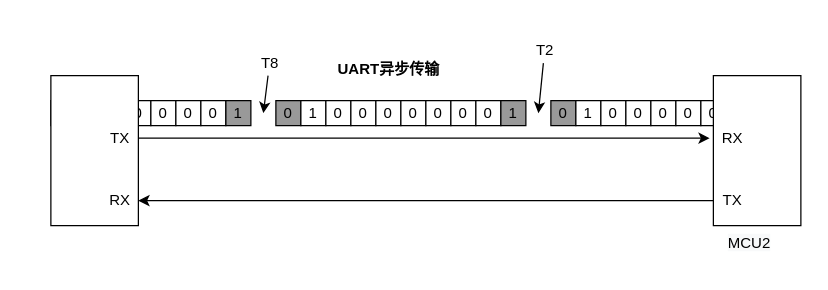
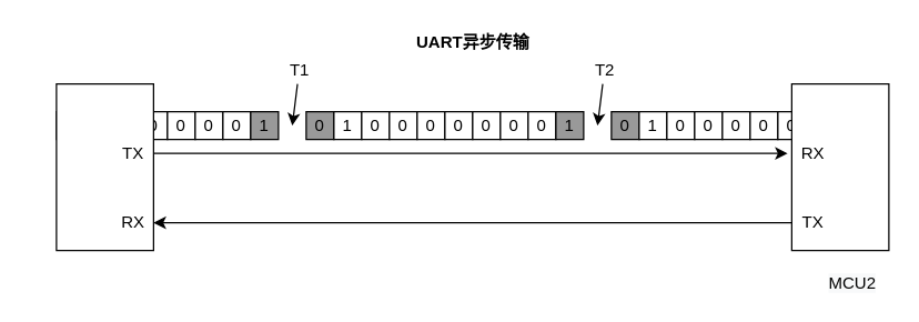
  <mxCell id="0" />
  <mxCell id="1" parent="0" />
  <mxCell id="2" value="" style="group" vertex="1" connectable="0" parent="1"><mxGeometry x="20" y="80" width="180" height="20" as="geometry" /></mxCell>
  <mxCell id="3" value="1" style="rounded=0;whiteSpace=wrap;html=1;" vertex="1" parent="2"><mxGeometry x="20" width="20" height="20" as="geometry" /></mxCell>
  <mxCell id="4" value="0" style="rounded=0;whiteSpace=wrap;html=1;" vertex="1" parent="2"><mxGeometry x="40" width="20" height="20" as="geometry" /></mxCell>
  <mxCell id="5" value="0" style="rounded=0;whiteSpace=wrap;html=1;" vertex="1" parent="2"><mxGeometry x="60" width="20" height="20" as="geometry" /></mxCell>
  <mxCell id="6" value="0" style="rounded=0;whiteSpace=wrap;html=1;" vertex="1" parent="2"><mxGeometry x="80" width="20" height="20" as="geometry" /></mxCell>
  <mxCell id="7" value="0" style="rounded=0;whiteSpace=wrap;html=1;" vertex="1" parent="2"><mxGeometry x="100" width="20" height="20" as="geometry" /></mxCell>
  <mxCell id="8" value="0" style="rounded=0;whiteSpace=wrap;html=1;" vertex="1" parent="2"><mxGeometry x="120" width="20" height="20" as="geometry" /></mxCell>
  <mxCell id="9" value="0" style="rounded=0;whiteSpace=wrap;html=1;" vertex="1" parent="2"><mxGeometry x="140" width="20" height="20" as="geometry" /></mxCell>
  <mxCell id="10" value="1" style="rounded=0;whiteSpace=wrap;html=1;fillColor=#999999;" vertex="1" parent="2"><mxGeometry x="160" width="20" height="20" as="geometry" /></mxCell>
  <mxCell id="11" value="" style="group" vertex="1" connectable="0" parent="1"><mxGeometry x="440" y="80" width="200" height="100" as="geometry" /></mxCell>
  <mxCell id="12" value="0" style="rounded=0;whiteSpace=wrap;html=1;fillColor=#999999;" vertex="1" parent="11"><mxGeometry width="20" height="20" as="geometry" /></mxCell>
  <mxCell id="13" value="1" style="rounded=0;whiteSpace=wrap;html=1;" vertex="1" parent="11"><mxGeometry x="20" width="20" height="20" as="geometry" /></mxCell>
  <mxCell id="14" value="0" style="rounded=0;whiteSpace=wrap;html=1;" vertex="1" parent="11"><mxGeometry x="40" width="20" height="20" as="geometry" /></mxCell>
  <mxCell id="15" value="0" style="rounded=0;whiteSpace=wrap;html=1;" vertex="1" parent="11"><mxGeometry x="60" width="20" height="20" as="geometry" /></mxCell>
  <mxCell id="16" value="0" style="rounded=0;whiteSpace=wrap;html=1;" vertex="1" parent="11"><mxGeometry x="80" width="20" height="20" as="geometry" /></mxCell>
  <mxCell id="17" value="0" style="rounded=0;whiteSpace=wrap;html=1;" vertex="1" parent="11"><mxGeometry x="100" width="20" height="20" as="geometry" /></mxCell>
  <mxCell id="18" value="0" style="rounded=0;whiteSpace=wrap;html=1;" vertex="1" parent="11"><mxGeometry x="120" width="20" height="20" as="geometry" /></mxCell>
  <mxCell id="19" value="0" style="rounded=0;whiteSpace=wrap;html=1;" vertex="1" parent="11"><mxGeometry x="140" width="20" height="20" as="geometry" /></mxCell>
  <mxCell id="20" value="1" style="rounded=0;whiteSpace=wrap;html=1;fillColor=#999999;" vertex="1" parent="11"><mxGeometry x="160" width="20" height="20" as="geometry" /></mxCell>
  <mxCell id="21" value="" style="rounded=0;whiteSpace=wrap;html=1;" vertex="1" parent="11"><mxGeometry x="130" y="-20" width="70" height="120" as="geometry" /></mxCell>
  <mxCell id="22" value="RX" style="text;html=1;align=center;verticalAlign=middle;resizable=0;points=[];autosize=1;strokeColor=none;" vertex="1" parent="11"><mxGeometry x="130" y="20" width="30" height="20" as="geometry" /></mxCell>
  <mxCell id="23" value="TX" style="text;html=1;align=center;verticalAlign=middle;resizable=0;points=[];autosize=1;strokeColor=none;" vertex="1" parent="11"><mxGeometry x="130" y="70" width="30" height="20" as="geometry" /></mxCell>
  <mxCell id="24" style="edgeStyle=orthogonalEdgeStyle;rounded=0;orthogonalLoop=1;jettySize=auto;html=1;exitX=1;exitY=0.25;exitDx=0;exitDy=0;" edge="1" parent="1" source="25"><mxGeometry relative="1" as="geometry"><Array as="points"><mxPoint x="110" y="110" /></Array><mxPoint x="567" y="110" as="targetPoint" /></mxGeometry></mxCell>
  <mxCell id="25" value="" style="rounded=0;whiteSpace=wrap;html=1;" vertex="1" parent="1"><mxGeometry x="40" y="60" width="70" height="120" as="geometry" /></mxCell>
  <mxCell id="26" style="edgeStyle=orthogonalEdgeStyle;rounded=0;orthogonalLoop=1;jettySize=auto;html=1;" edge="1" parent="1" source="21"><mxGeometry relative="1" as="geometry"><mxPoint x="110" y="160" as="targetPoint" /><Array as="points"><mxPoint x="460" y="160" /><mxPoint x="460" y="160" /></Array></mxGeometry></mxCell>
- <mxCell id="27" value="&lt;span style=&quot;color: rgb(0, 0, 0); font-family: helvetica; font-size: 12px; font-style: normal; font-weight: 400; letter-spacing: normal; text-align: center; text-indent: 0px; text-transform: none; word-spacing: 0px; background-color: rgb(248, 249, 250); display: inline; float: none;&quot;&gt;MCU2&lt;/span&gt;" style="text;whiteSpace=wrap;html=1;" vertex="1" parent="1"><mxGeometry x="580" y="180" width="60" height="30" as="geometry" /></mxCell>
+ <mxCell id="27" value="&lt;span style=&quot;color: rgb(0, 0, 0); font-family: helvetica; font-size: 12px; font-style: normal; font-weight: 400; letter-spacing: normal; text-align: center; text-indent: 0px; text-transform: none; word-spacing: 0px; background-color: rgb(248, 249, 250); display: inline; float: none;&quot;&gt;MCU2&lt;/span&gt;" style="text;whiteSpace=wrap;html=1;" vertex="1" parent="1"><mxGeometry x="595" y="190" width="60" height="30" as="geometry" /></mxCell>
  <mxCell id="28" value="RX" style="text;html=1;align=center;verticalAlign=middle;resizable=0;points=[];autosize=1;strokeColor=none;" vertex="1" parent="1"><mxGeometry x="80" y="150" width="30" height="20" as="geometry" /></mxCell>
  <mxCell id="29" value="TX" style="text;html=1;align=center;verticalAlign=middle;resizable=0;points=[];autosize=1;strokeColor=none;" vertex="1" parent="1"><mxGeometry x="80" y="100" width="30" height="20" as="geometry" /></mxCell>
  <mxCell id="30" value="" style="group" vertex="1" connectable="0" parent="1"><mxGeometry x="220" y="80" width="200" height="20" as="geometry" /></mxCell>
  <mxCell id="31" value="" style="group" vertex="1" connectable="0" parent="30"><mxGeometry width="180" height="20" as="geometry" /></mxCell>
  <mxCell id="32" value="0" style="rounded=0;whiteSpace=wrap;html=1;fillColor=#999999;" vertex="1" parent="31"><mxGeometry width="20" height="20" as="geometry" /></mxCell>
  <mxCell id="33" value="1" style="rounded=0;whiteSpace=wrap;html=1;" vertex="1" parent="31"><mxGeometry x="20" width="20" height="20" as="geometry" /></mxCell>
  <mxCell id="34" value="0" style="rounded=0;whiteSpace=wrap;html=1;" vertex="1" parent="31"><mxGeometry x="40" width="20" height="20" as="geometry" /></mxCell>
  <mxCell id="35" value="0" style="rounded=0;whiteSpace=wrap;html=1;" vertex="1" parent="31"><mxGeometry x="60" width="20" height="20" as="geometry" /></mxCell>
  <mxCell id="36" value="0" style="rounded=0;whiteSpace=wrap;html=1;" vertex="1" parent="31"><mxGeometry x="80" width="20" height="20" as="geometry" /></mxCell>
  <mxCell id="37" value="0" style="rounded=0;whiteSpace=wrap;html=1;" vertex="1" parent="31"><mxGeometry x="100" width="20" height="20" as="geometry" /></mxCell>
  <mxCell id="38" value="0" style="rounded=0;whiteSpace=wrap;html=1;" vertex="1" parent="31"><mxGeometry x="120" width="20" height="20" as="geometry" /></mxCell>
  <mxCell id="39" value="0" style="rounded=0;whiteSpace=wrap;html=1;" vertex="1" parent="31"><mxGeometry x="140" width="20" height="20" as="geometry" /></mxCell>
  <mxCell id="40" value="0" style="rounded=0;whiteSpace=wrap;html=1;fillColor=#FFFFFF;" vertex="1" parent="31"><mxGeometry x="160" width="20" height="20" as="geometry" /></mxCell>
  <mxCell id="41" value="&lt;font style=&quot;font-size: 12px&quot;&gt;1&lt;/font&gt;" style="rounded=0;whiteSpace=wrap;html=1;fillColor=#999999;" vertex="1" parent="30"><mxGeometry x="180" width="20" height="20" as="geometry" /></mxCell>
  <mxCell id="42" style="edgeStyle=none;rounded=0;orthogonalLoop=1;jettySize=auto;html=1;" edge="1" parent="1" source="43"><mxGeometry relative="1" as="geometry"><mxPoint x="210" y="90" as="targetPoint" /></mxGeometry></mxCell>
- <mxCell id="43" value="&lt;span&gt;T8&lt;/span&gt;" style="text;html=1;align=center;verticalAlign=middle;resizable=0;points=[];autosize=1;strokeColor=none;" vertex="1" parent="1"><mxGeometry x="200" y="40" width="30" height="20" as="geometry" /></mxCell>
+ <mxCell id="43" value="&lt;span&gt;T1&lt;/span&gt;" style="text;html=1;align=center;verticalAlign=middle;resizable=0;points=[];autosize=1;strokeColor=none;" vertex="1" parent="1"><mxGeometry x="200" y="40" width="30" height="20" as="geometry" /></mxCell>
  <mxCell id="44" style="edgeStyle=none;rounded=0;orthogonalLoop=1;jettySize=auto;html=1;" edge="1" parent="1" source="45"><mxGeometry relative="1" as="geometry"><mxPoint x="430" y="90" as="targetPoint" /></mxGeometry></mxCell>
- <mxCell id="45" value="T2" style="text;html=1;align=center;verticalAlign=middle;resizable=0;points=[];autosize=1;strokeColor=none;" vertex="1" parent="1"><mxGeometry x="420" y="30" width="30" height="20" as="geometry" /></mxCell>
- <mxCell id="46" value="&lt;span style=&quot;text-align: left&quot;&gt;&lt;b&gt;UART异步传输&lt;/b&gt;&lt;/span&gt;" style="text;html=1;align=center;verticalAlign=middle;resizable=0;points=[];autosize=1;strokeColor=none;" vertex="1" parent="1"><mxGeometry x="260" y="45" width="100" height="20" as="geometry" /></mxCell>
+ <mxCell id="45" value="T2" style="text;html=1;align=center;verticalAlign=middle;resizable=0;points=[];autosize=1;strokeColor=none;" vertex="1" parent="1"><mxGeometry x="420" y="40" width="30" height="20" as="geometry" /></mxCell>
+ <mxCell id="46" value="&lt;span style=&quot;text-align: left&quot;&gt;&lt;b&gt;UART异步传输&lt;/b&gt;&lt;/span&gt;" style="text;html=1;align=center;verticalAlign=middle;resizable=0;points=[];autosize=1;strokeColor=none;" vertex="1" parent="1"><mxGeometry x="290" y="20" width="100" height="20" as="geometry" /></mxCell>
